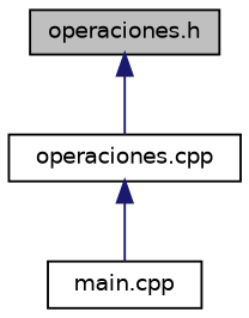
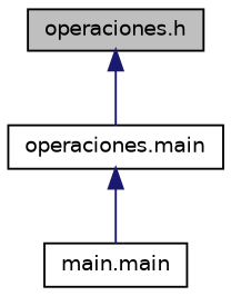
  digraph {
    node [color=black fillcolor=white fontname=Helvetica fontsize=10 shape=record style=filled]
    edge [color=midnightblue dir=back fontname=Helvetica fontsize=10 labelfontname=Helvetica labelfontsize=10 style=solid]
    n1 [fillcolor=grey75 fontcolor=black height=0.2 label="operaciones.h" width=0.4]
-   n2 [height=0.2 label="operaciones.cpp" width=0.4]
-   n3 [height=0.2 label="main.cpp" width=0.4]
+   n2 [height=0.2 label="operaciones.main" width=0.4]
+   n3 [height=0.2 label="main.main" width=0.4]
    n1 -> n2
    n2 -> n3
  }
